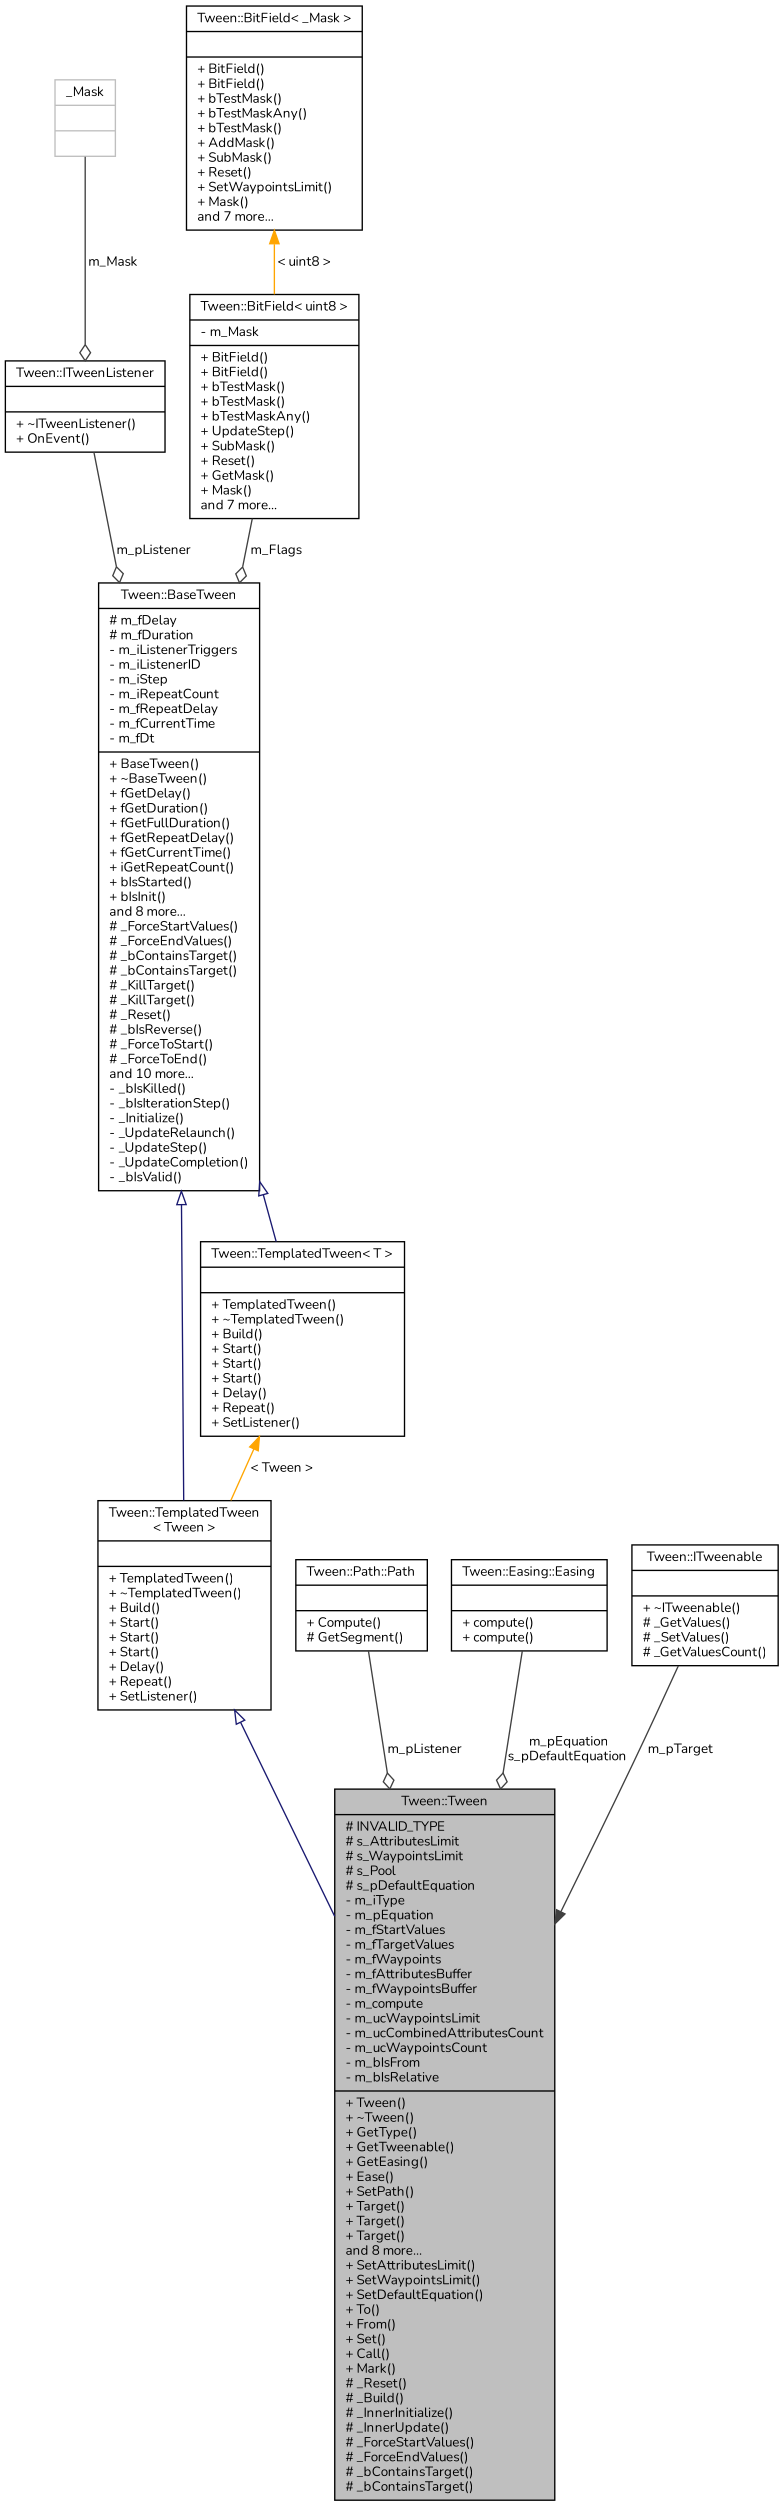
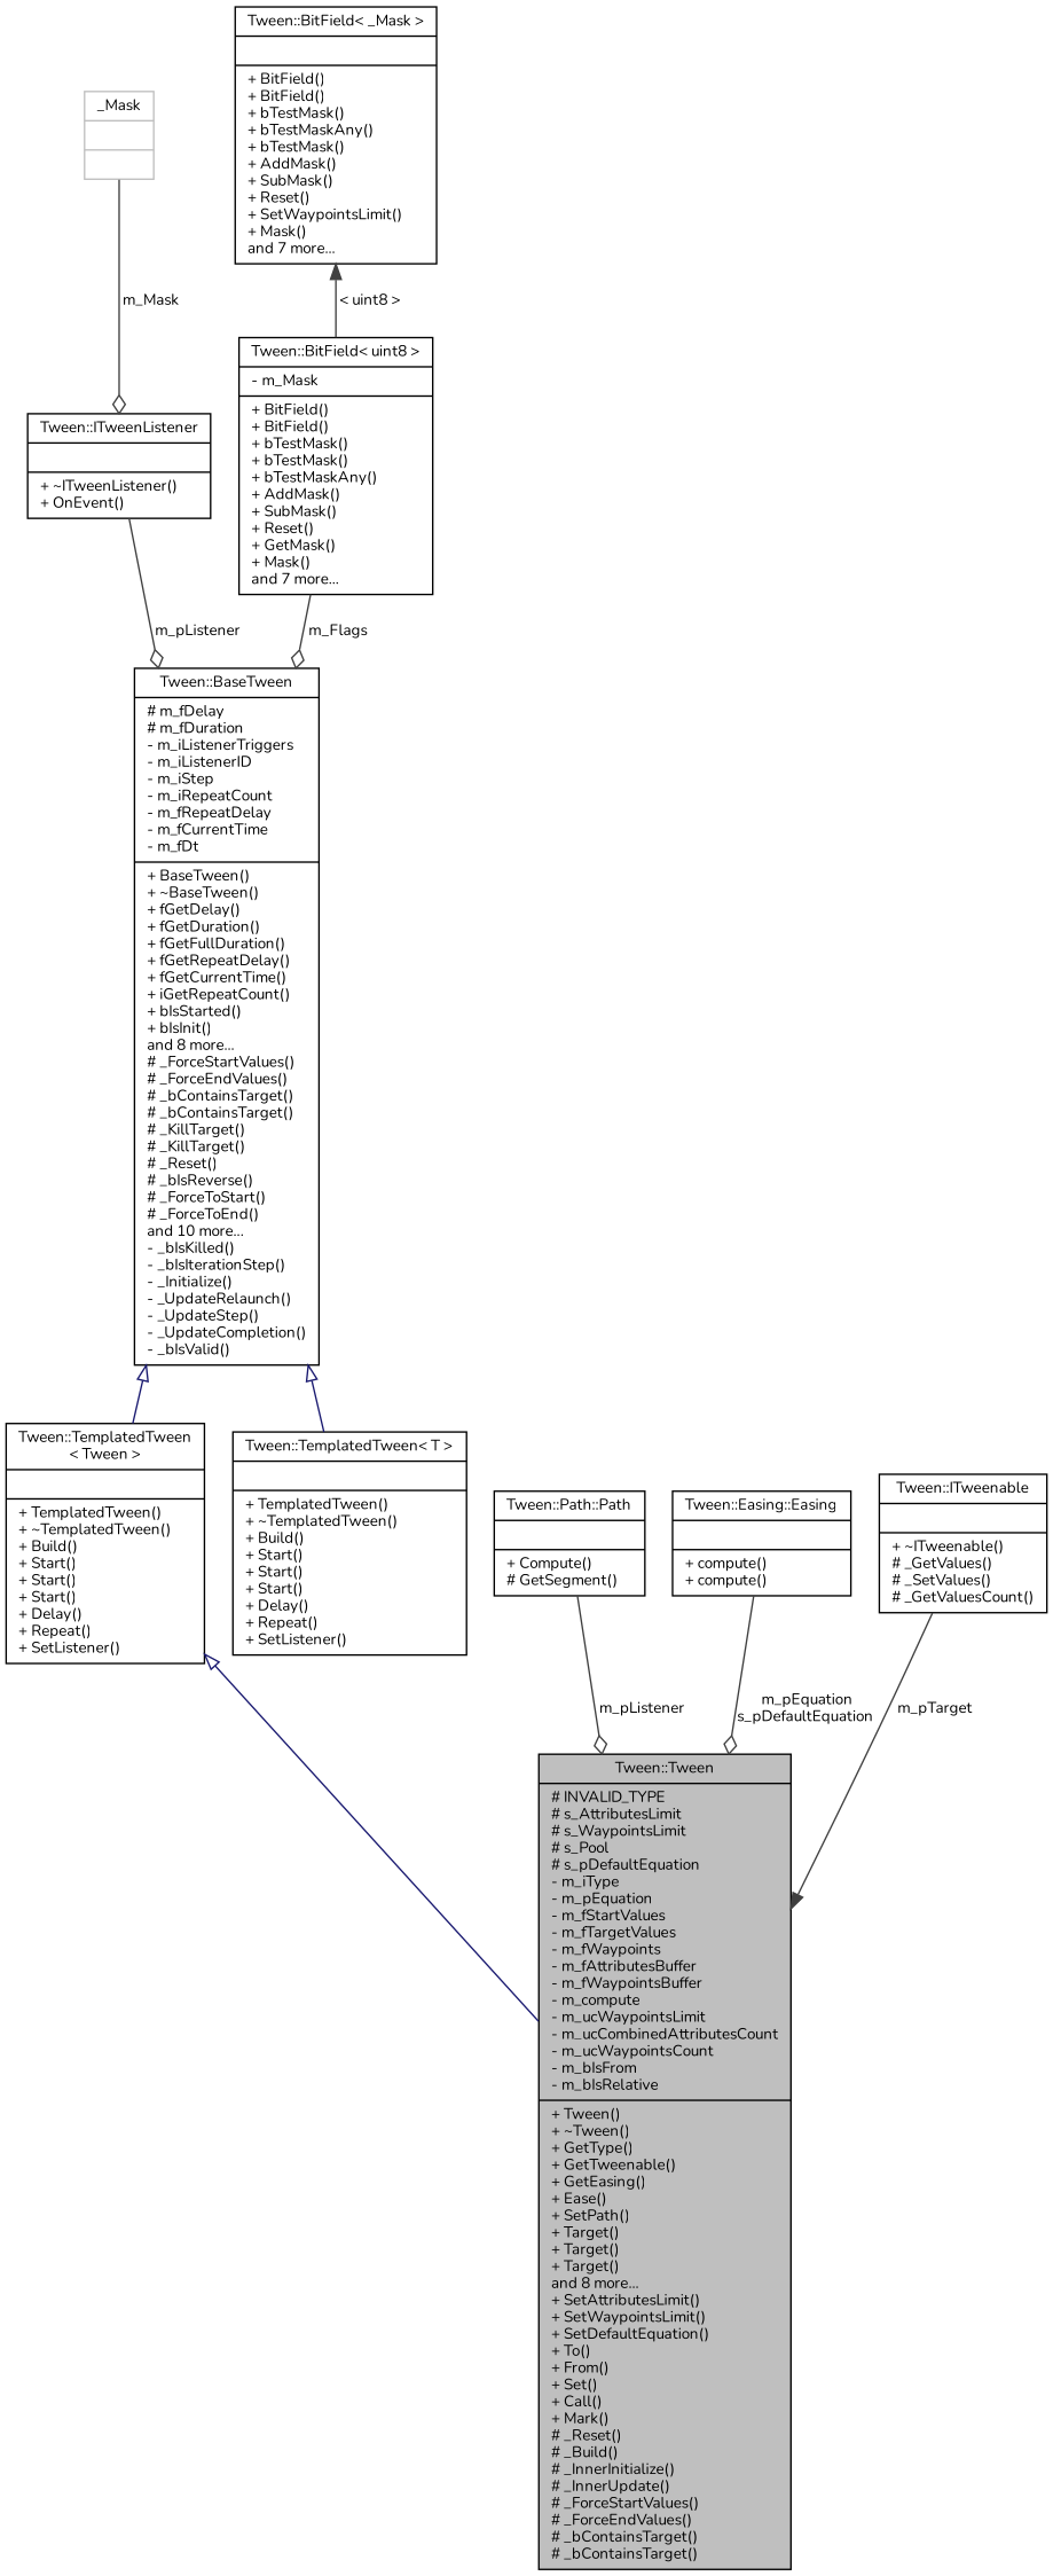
  digraph {
    fontname=Nunito
    node [color=black fontname=Nunito fontsize=10 shape=record]
    edge [color=grey25 fontname=Nunito fontsize=10 labelfontname=FreeSans labelfontsize=10 style=solid]
    n1 [fillcolor=grey75 fontcolor=black height=0.2 label="{Tween::Tween\n|# INVALID_TYPE\l# s_AttributesLimit\l# s_WaypointsLimit\l# s_Pool\l# s_pDefaultEquation\l- m_iType\l- m_pEquation\l- m_fStartValues\l- m_fTargetValues\l- m_fWaypoints\l- m_fAttributesBuffer\l- m_fWaypointsBuffer\l- m_compute\l- m_ucWaypointsLimit\l- m_ucCombinedAttributesCount\l- m_ucWaypointsCount\l- m_bIsFrom\l- m_bIsRelative\l|+ Tween()\l+ ~Tween()\l+ GetType()\l+ GetTweenable()\l+ GetEasing()\l+ Ease()\l+ SetPath()\l+ Target()\l+ Target()\l+ Target()\land 8 more...\l+ SetAttributesLimit()\l+ SetWaypointsLimit()\l+ SetDefaultEquation()\l+ To()\l+ From()\l+ Set()\l+ Call()\l+ Mark()\l# _Reset()\l# _Build()\l# _InnerInitialize()\l# _InnerUpdate()\l# _ForceStartValues()\l# _ForceEndValues()\l# _bContainsTarget()\l# _bContainsTarget()\l}" style=filled width=0.4]
    n2 [height=0.2 label="{Tween::TemplatedTween\l\< Tween \>\n||+ TemplatedTween()\l+ ~TemplatedTween()\l+ Build()\l+ Start()\l+ Start()\l+ Start()\l+ Delay()\l+ Repeat()\l+ SetListener()\l}" width=0.4]
    n3 [height=0.2 label="{Tween::BaseTween\n|# m_fDelay\l# m_fDuration\l- m_iListenerTriggers\l- m_iListenerID\l- m_iStep\l- m_iRepeatCount\l- m_fRepeatDelay\l- m_fCurrentTime\l- m_fDt\l|+ BaseTween()\l+ ~BaseTween()\l+ fGetDelay()\l+ fGetDuration()\l+ fGetFullDuration()\l+ fGetRepeatDelay()\l+ fGetCurrentTime()\l+ iGetRepeatCount()\l+ bIsStarted()\l+ bIsInit()\land 8 more...\l# _ForceStartValues()\l# _ForceEndValues()\l# _bContainsTarget()\l# _bContainsTarget()\l# _KillTarget()\l# _KillTarget()\l# _Reset()\l# _bIsReverse()\l# _ForceToStart()\l# _ForceToEnd()\land 10 more...\l- _bIsKilled()\l- _bIsIterationStep()\l- _Initialize()\l- _UpdateRelaunch()\l- _UpdateStep()\l- _UpdateCompletion()\l- _bIsValid()\l}" width=0.4]
    n4 [height=0.2 label="{Tween::TemplatedTween\< T \>\n||+ TemplatedTween()\l+ ~TemplatedTween()\l+ Build()\l+ Start()\l+ Start()\l+ Start()\l+ Delay()\l+ Repeat()\l+ SetListener()\l}" width=0.4]
    n5 [height=0.2 label="{Tween::ITweenListener\n||+ ~ITweenListener()\l+ OnEvent()\l}" width=0.4]
-   n6 [height=0.2 label="{Tween::BitField\< uint8 \>\n|- m_Mask\l|+ BitField()\l+ BitField()\l+ bTestMask()\l+ bTestMask()\l+ bTestMaskAny()\l+ UpdateStep()\l+ SubMask()\l+ Reset()\l+ GetMask()\l+ Mask()\land 7 more...\l}" width=0.4]
+   n6 [height=0.2 label="{Tween::BitField\< uint8 \>\n|- m_Mask\l|+ BitField()\l+ BitField()\l+ bTestMask()\l+ bTestMask()\l+ bTestMaskAny()\l+ AddMask()\l+ SubMask()\l+ Reset()\l+ GetMask()\l+ Mask()\land 7 more...\l}" width=0.4]
    n7 [height=0.2 label="{Tween::BitField\< _Mask \>\n||+ BitField()\l+ BitField()\l+ bTestMask()\l+ bTestMaskAny()\l+ bTestMask()\l+ AddMask()\l+ SubMask()\l+ Reset()\l+ SetWaypointsLimit()\l+ Mask()\land 7 more...\l}" width=0.4]
    n8 [color=grey75 height=0.2 label="{_Mask\n||}" width=0.4]
    n9 [height=0.2 label="{Tween::Path::Path\n||+ Compute()\l# GetSegment()\l}" width=0.4]
    n10 [height=0.2 label="{Tween::Easing::Easing\n||+ compute()\l+ compute()\l}" width=0.4]
    n11 [height=0.2 label="{Tween::ITweenable\n||+ ~ITweenable()\l# _GetValues()\l# _SetValues()\l# _GetValuesCount()\l}" width=0.4]
    n2 -> n1 [arrowtail=onormal color=midnightblue dir=back]
    n3 -> n2 [arrowtail=onormal color=midnightblue dir=back]
    n3 -> n4 [arrowtail=onormal color=midnightblue dir=back]
-   n4 -> n2 [color=orange dir=back label=" \< Tween \>"]
    n5 -> n3 [arrowhead=odiamond label=" m_pListener"]
    n6 -> n3 [arrowhead=odiamond label=" m_Flags"]
-   n7 -> n6 [color=orange dir=back label=" \< uint8 \>"]
+   n7 -> n6 [dir=back label=" \< uint8 \>"]
    n8 -> n5 [arrowhead=odiamond label=" m_Mask"]
    n9 -> n1 [arrowhead=odiamond label=" m_pListener"]
    n10 -> n1 [arrowhead=odiamond label=" m_pEquation\ns_pDefaultEquation"]
    n11 -> n1 [arrowhead=normal label=" m_pTarget"]
  }
